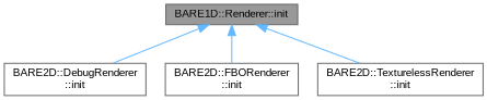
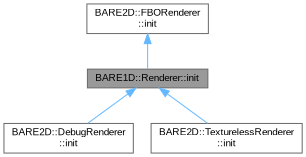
  digraph {
    fontname="Liberation Sans"
    rankdir=TB
    node [color=grey40 fillcolor=white fontname="Liberation Sans" fontsize=10 shape=box style=filled]
    edge [color=steelblue1 dir=back fontname="Liberation Sans" fontsize=10 labelfontname=Helvetica labelfontsize=10 style=solid]
    n1 [color=gray40 fillcolor=grey60 fontcolor=black height=0.2 label="BARE1D::Renderer::init" width=0.4]
    n2 [height=0.2 label="BARE2D::DebugRenderer\l::init" width=0.4]
    n3 [height=0.2 label="BARE2D::FBORenderer\l::init" width=0.4]
    n4 [height=0.2 label="BARE2D::TexturelessRenderer\l::init" width=0.4]
    n1 -> n2
-   n1 -> n3
+   n3 -> n1
    n1 -> n4
  }
